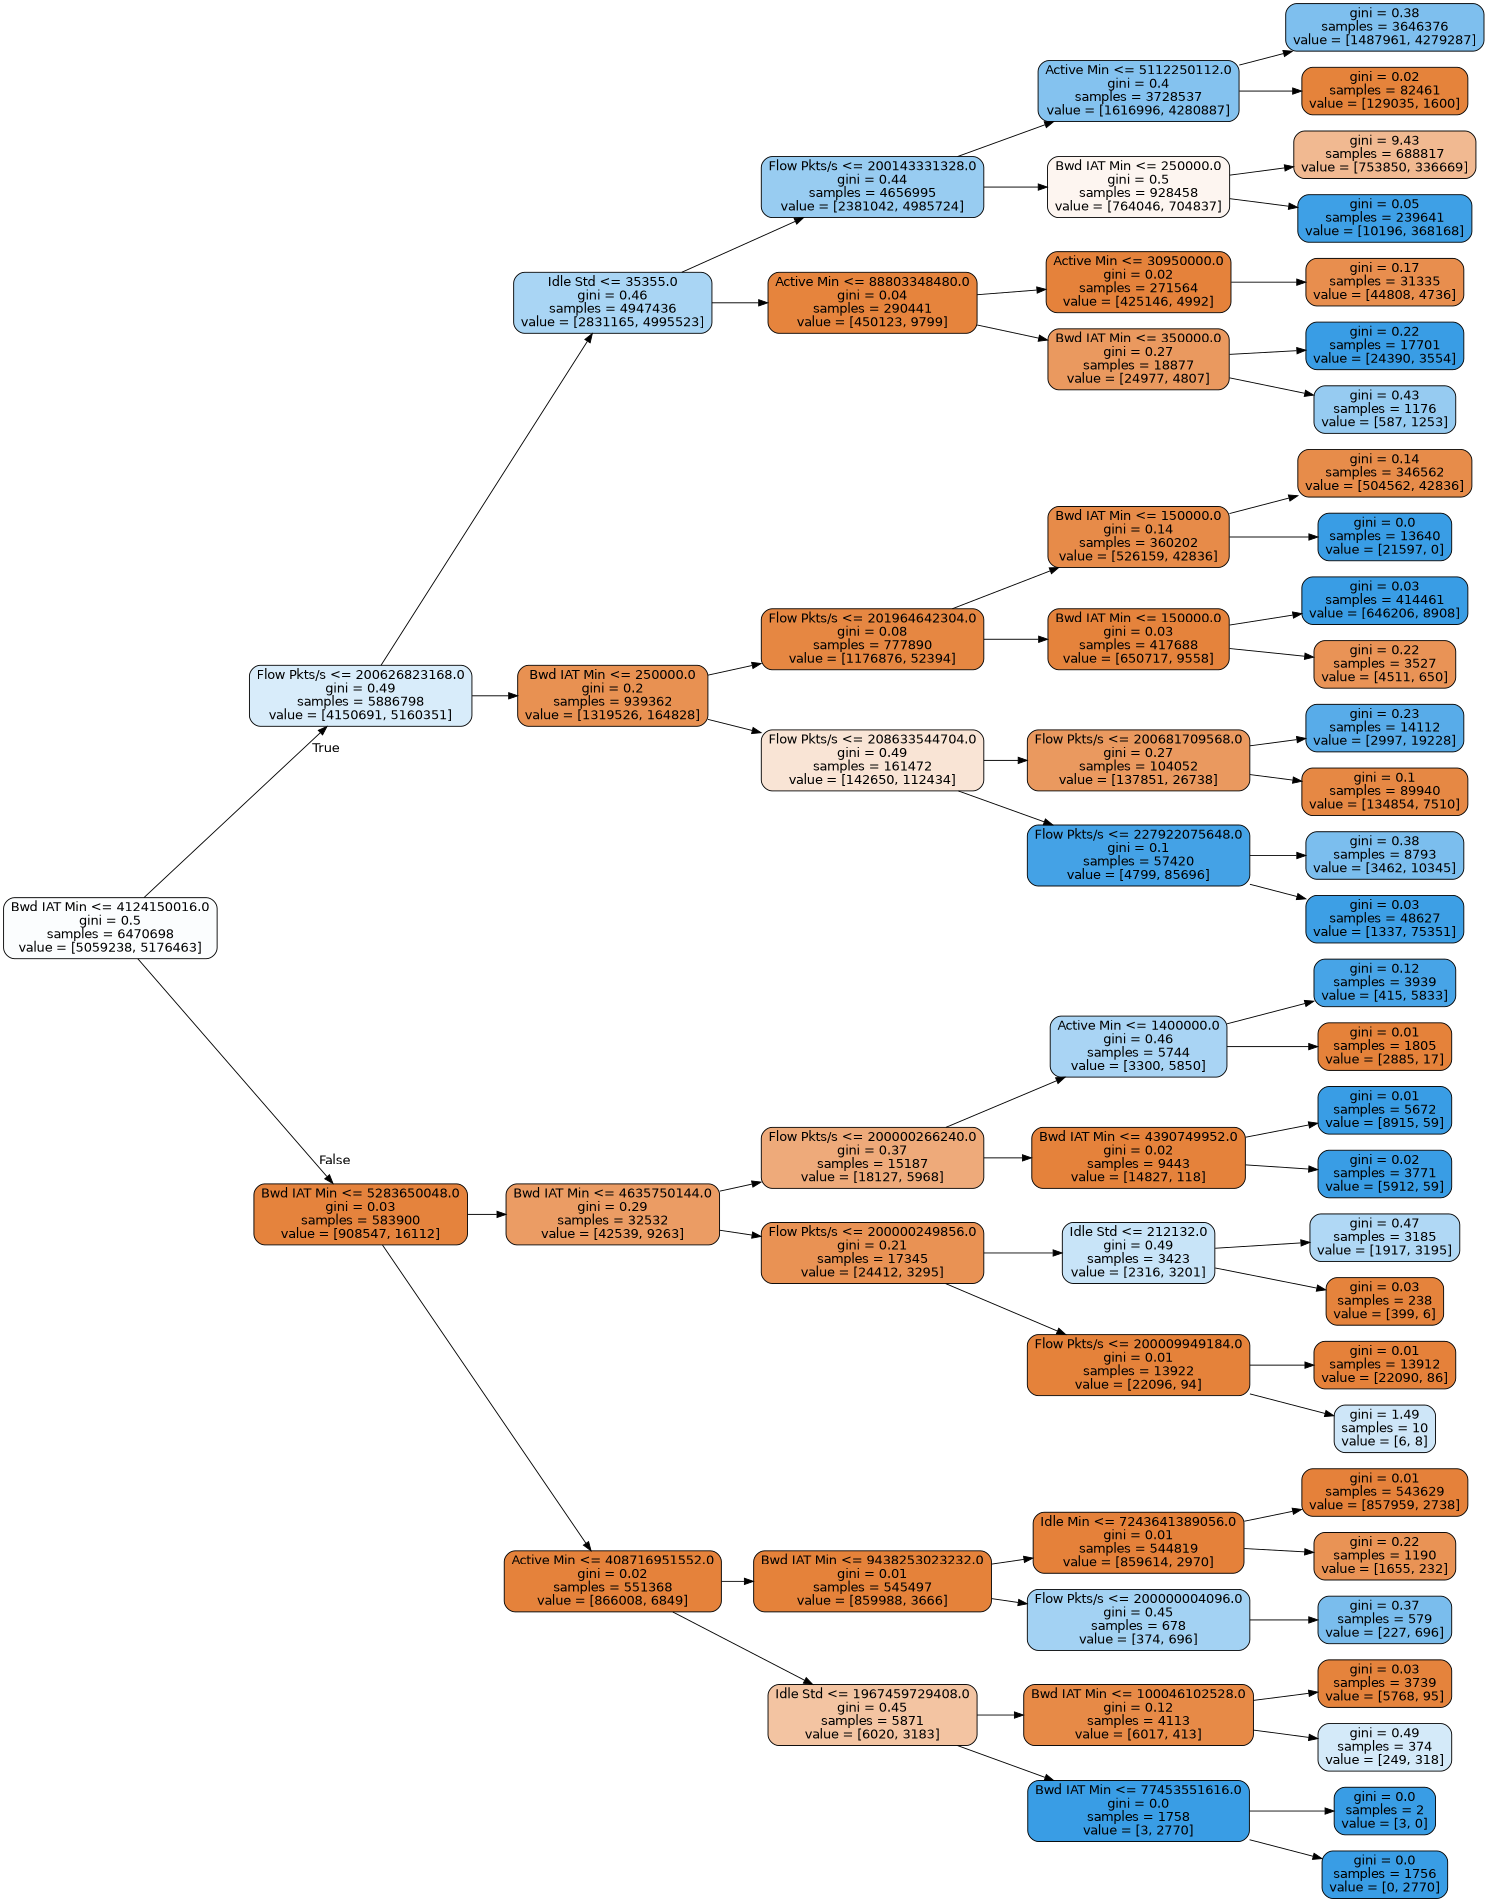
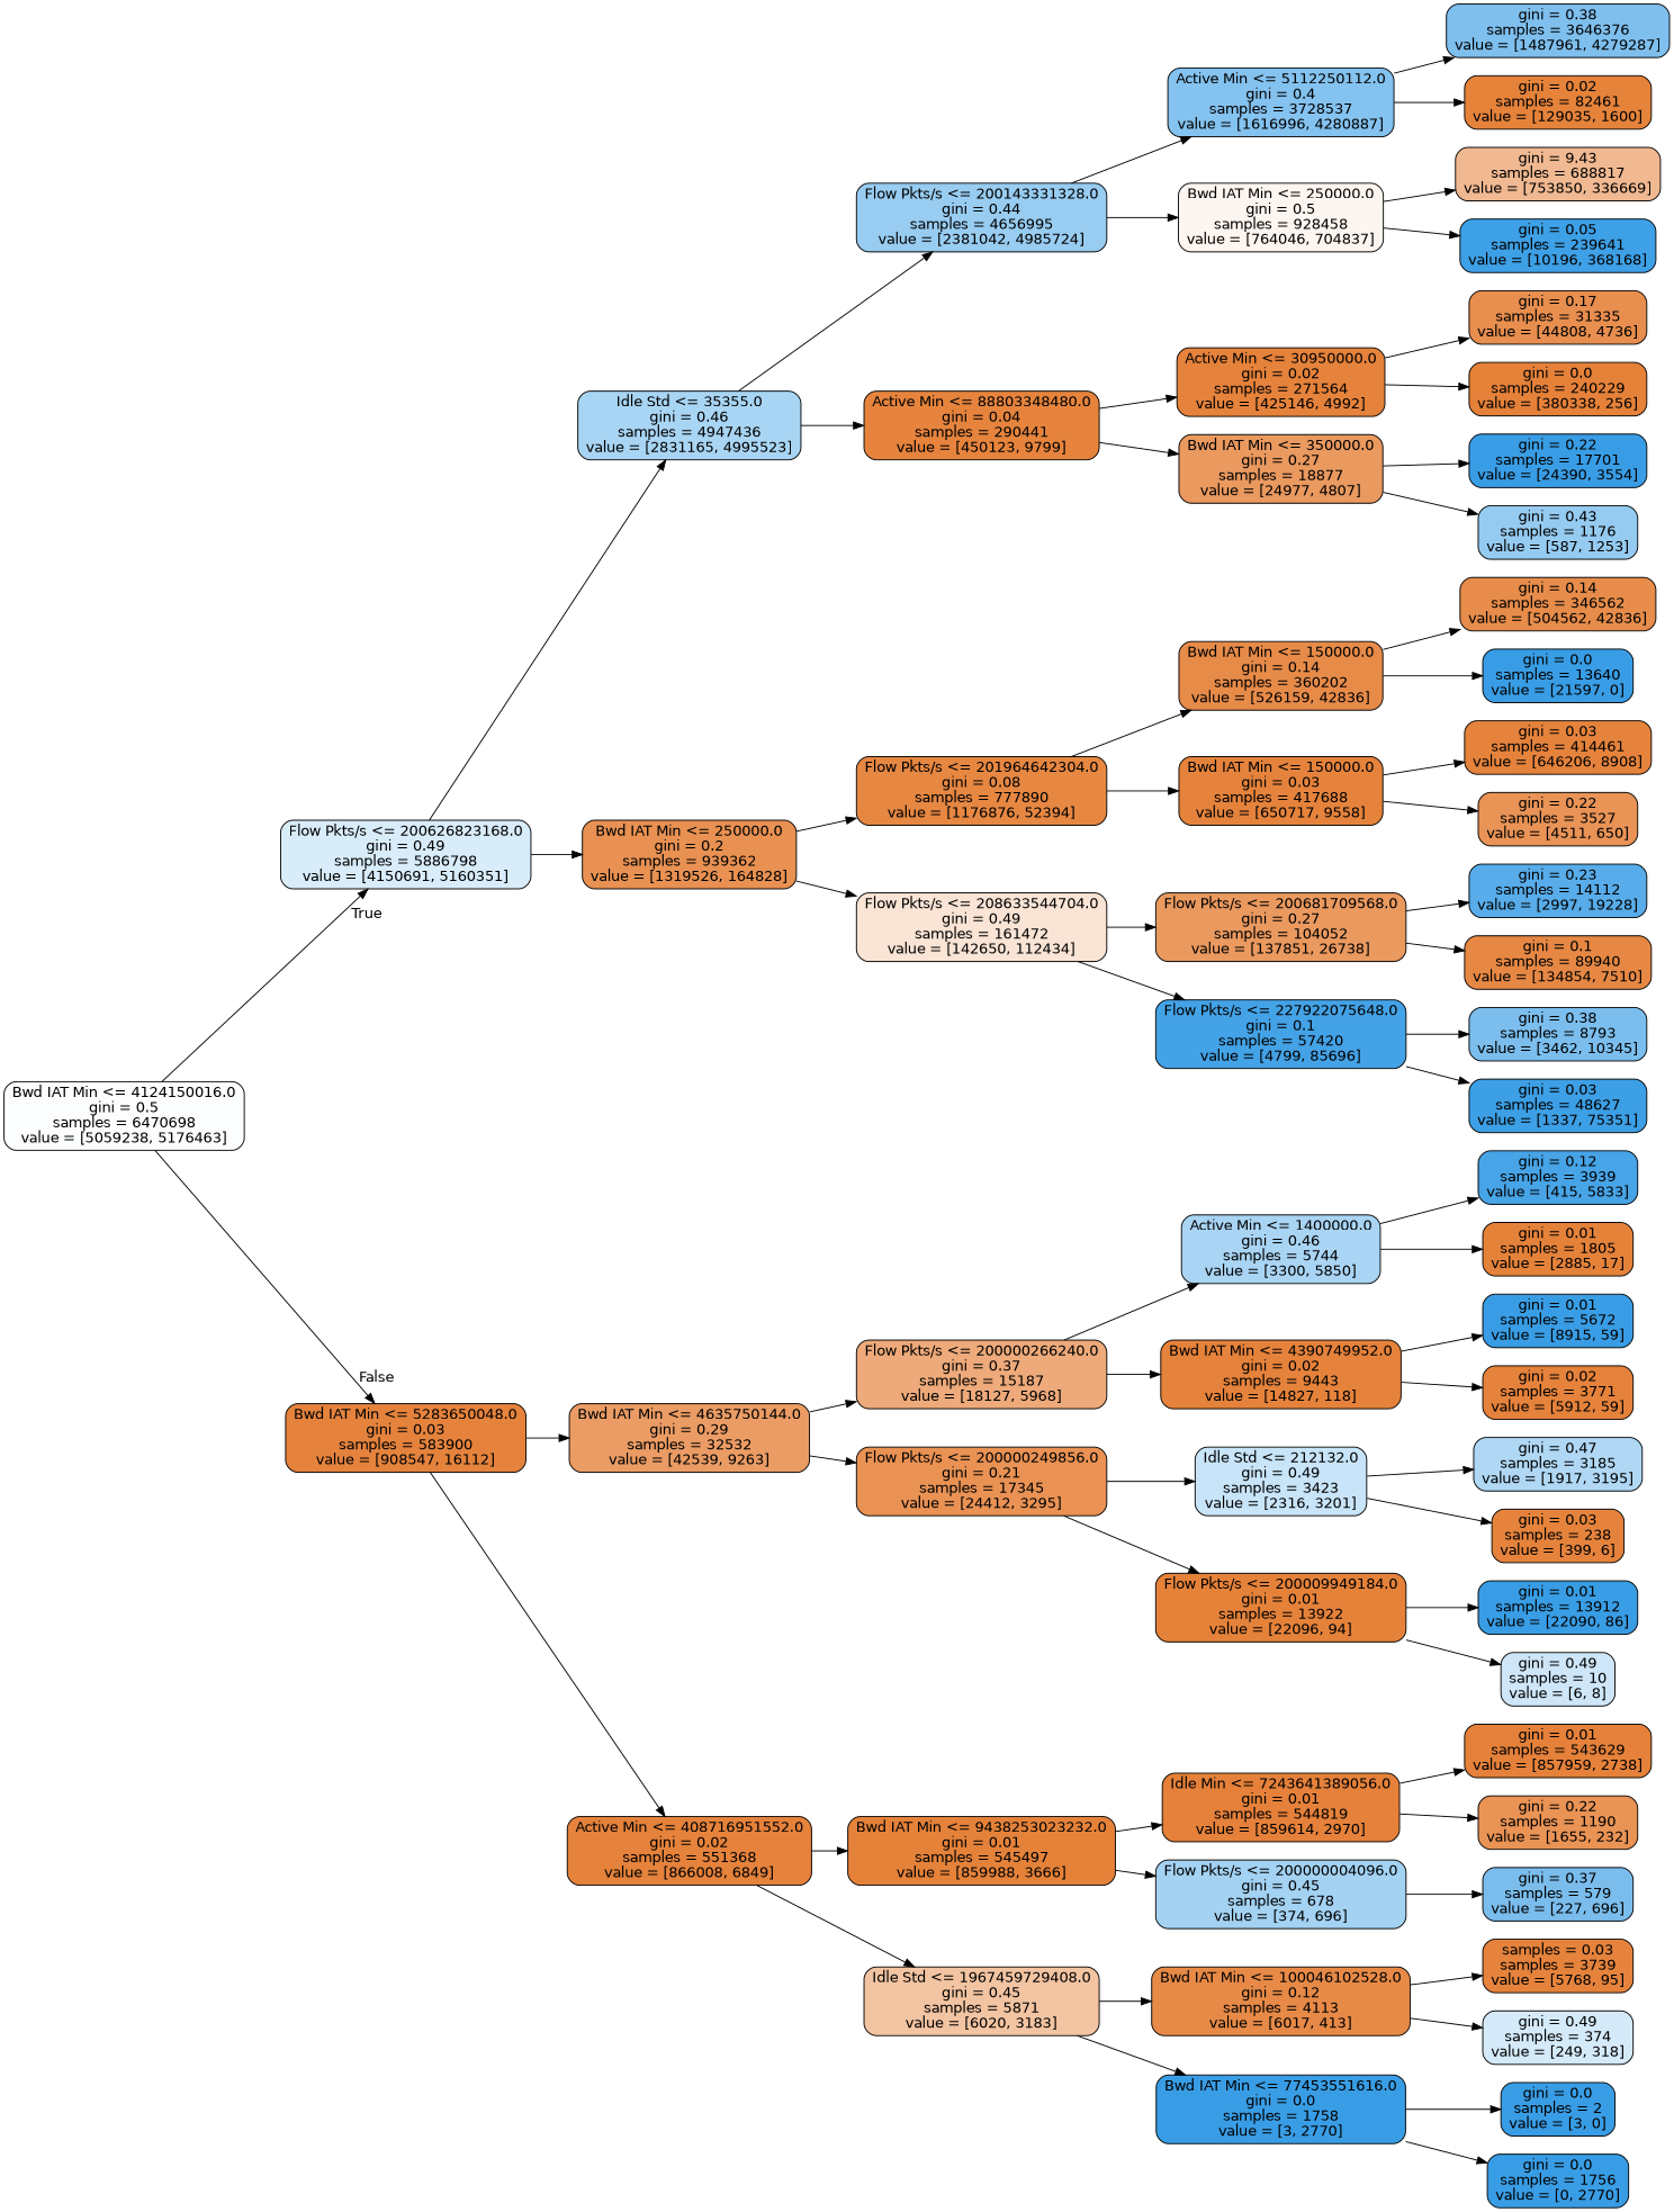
  digraph {
    rankdir=LR
    node [color=black fillcolor="#399de5" fontname=helvetica shape=box style="filled, rounded"]
    edge [fontname=helvetica]
    n1 [fillcolor="#fbfdfe" label="Bwd IAT Min <= 4124150016.0\ngini = 0.5\nsamples = 6470698\nvalue = [5059238, 5176463]"]
    n2 [fillcolor="#d8ecfa" label="Flow Pkts/s <= 200626823168.0\ngini = 0.49\nsamples = 5886798\nvalue = [4150691, 5160351]"]
    n3 [fillcolor="#e5833d" label="Bwd IAT Min <= 5283650048.0\ngini = 0.03\nsamples = 583900\nvalue = [908547, 16112]"]
    n4 [fillcolor="#a9d5f4" label="Idle Std <= 35355.0\ngini = 0.46\nsamples = 4947436\nvalue = [2831165, 4995523]"]
    n5 [fillcolor="#e89152" label="Bwd IAT Min <= 250000.0\ngini = 0.2\nsamples = 939362\nvalue = [1319526, 164828]"]
    n6 [fillcolor="#eb9c64" label="Bwd IAT Min <= 4635750144.0\ngini = 0.29\nsamples = 32532\nvalue = [42539, 9263]"]
    n7 [fillcolor="#e5823b" label="Active Min <= 408716951552.0\ngini = 0.02\nsamples = 551368\nvalue = [866008, 6849]"]
    n8 [fillcolor="#98ccf1" label="Flow Pkts/s <= 200143331328.0\ngini = 0.44\nsamples = 4656995\nvalue = [2381042, 4985724]"]
    n9 [fillcolor="#e6843d" label="Active Min <= 88803348480.0\ngini = 0.04\nsamples = 290441\nvalue = [450123, 9799]"]
    n10 [fillcolor="#e68742" label="Flow Pkts/s <= 201964642304.0\ngini = 0.08\nsamples = 777890\nvalue = [1176876, 52394]"]
    n11 [fillcolor="#f9e4d5" label="Flow Pkts/s <= 208633544704.0\ngini = 0.49\nsamples = 161472\nvalue = [142650, 112434]"]
    n12 [fillcolor="#84c2ef" label="Active Min <= 5112250112.0\ngini = 0.4\nsamples = 3728537\nvalue = [1616996, 4280887]"]
    n13 [fillcolor="#fdf5f0" label="Bwd IAT Min <= 250000.0\ngini = 0.5\nsamples = 928458\nvalue = [764046, 704837]"]
    n14 [fillcolor="#e5823b" label="Active Min <= 30950000.0\ngini = 0.02\nsamples = 271564\nvalue = [425146, 4992]"]
    n15 [fillcolor="#ea995f" label="Bwd IAT Min <= 350000.0\ngini = 0.27\nsamples = 18877\nvalue = [24977, 4807]"]
    n16 [fillcolor="#7ebfee" label="gini = 0.38\nsamples = 3646376\nvalue = [1487961, 4279287]"]
    n17 [fillcolor="#e5833b" label="gini = 0.02\nsamples = 82461\nvalue = [129035, 1600]"]
    n18 [fillcolor="#f1b991" label="gini = 9.43\nsamples = 688817\nvalue = [753850, 336669]"]
    n19 [fillcolor="#3ea0e6" label="gini = 0.05\nsamples = 239641\nvalue = [10196, 368168]"]
    n20 [fillcolor="#e88e4e" label="gini = 0.17\nsamples = 31335\nvalue = [44808, 4736]"]
+   n21 [fillcolor="#e58139" label="gini = 0.0\nsamples = 240229\nvalue = [380338, 256]"]
    n22 [label="gini = 0.22\nsamples = 17701\nvalue = [24390, 3554]"]
    n23 [fillcolor="#96cbf1" label="gini = 0.43\nsamples = 1176\nvalue = [587, 1253]"]
    n24 [fillcolor="#e78b49" label="Bwd IAT Min <= 150000.0\ngini = 0.14\nsamples = 360202\nvalue = [526159, 42836]"]
    n25 [fillcolor="#e5833c" label="Bwd IAT Min <= 150000.0\ngini = 0.03\nsamples = 417688\nvalue = [650717, 9558]"]
    n26 [fillcolor="#ea995f" label="Flow Pkts/s <= 200681709568.0\ngini = 0.27\nsamples = 104052\nvalue = [137851, 26738]"]
    n27 [fillcolor="#44a2e6" label="Flow Pkts/s <= 227922075648.0\ngini = 0.1\nsamples = 57420\nvalue = [4799, 85696]"]
    n28 [fillcolor="#e78c4a" label="gini = 0.14\nsamples = 346562\nvalue = [504562, 42836]"]
    n29 [label="gini = 0.0\nsamples = 13640\nvalue = [21597, 0]"]
-   n30 [label="gini = 0.03\nsamples = 414461\nvalue = [646206, 8908]"]
+   n30 [fillcolor="#e5833c" label="gini = 0.03\nsamples = 414461\nvalue = [646206, 8908]"]
    n31 [fillcolor="#e99356" label="gini = 0.22\nsamples = 3527\nvalue = [4511, 650]"]
    n32 [fillcolor="#58ace9" label="gini = 0.23\nsamples = 14112\nvalue = [2997, 19228]"]
    n33 [fillcolor="#e68844" label="gini = 0.1\nsamples = 89940\nvalue = [134854, 7510]"]
    n34 [fillcolor="#7bbeee" label="gini = 0.38\nsamples = 8793\nvalue = [3462, 10345]"]
    n35 [fillcolor="#3d9fe5" label="gini = 0.03\nsamples = 48627\nvalue = [1337, 75351]"]
    n36 [fillcolor="#eeaa7a" label="Flow Pkts/s <= 200000266240.0\ngini = 0.37\nsamples = 15187\nvalue = [18127, 5968]"]
    n37 [fillcolor="#e99254" label="Flow Pkts/s <= 200000249856.0\ngini = 0.21\nsamples = 17345\nvalue = [24412, 3295]"]
    n38 [fillcolor="#e5823a" label="Bwd IAT Min <= 9438253023232.0\ngini = 0.01\nsamples = 545497\nvalue = [859988, 3666]"]
    n39 [fillcolor="#f3c4a2" label="Idle Std <= 1967459729408.0\ngini = 0.45\nsamples = 5871\nvalue = [6020, 3183]"]
    n40 [fillcolor="#a9d4f4" label="Active Min <= 1400000.0\ngini = 0.46\nsamples = 5744\nvalue = [3300, 5850]"]
    n41 [fillcolor="#e5823b" label="Bwd IAT Min <= 4390749952.0\ngini = 0.02\nsamples = 9443\nvalue = [14827, 118]"]
    n42 [fillcolor="#c8e4f8" label="Idle Std <= 212132.0\ngini = 0.49\nsamples = 3423\nvalue = [2316, 3201]"]
    n43 [fillcolor="#e5823a" label="Flow Pkts/s <= 200009949184.0\ngini = 0.01\nsamples = 13922\nvalue = [22096, 94]"]
    n44 [fillcolor="#47a4e7" label="gini = 0.12\nsamples = 3939\nvalue = [415, 5833]"]
    n45 [fillcolor="#e5823a" label="gini = 0.01\nsamples = 1805\nvalue = [2885, 17]"]
    n46 [label="gini = 0.01\nsamples = 5672\nvalue = [8915, 59]"]
-   n47 [label="gini = 0.02\nsamples = 3771\nvalue = [5912, 59]"]
+   n47 [fillcolor="#e5823b" label="gini = 0.02\nsamples = 3771\nvalue = [5912, 59]"]
    n48 [fillcolor="#b0d8f5" label="gini = 0.47\nsamples = 3185\nvalue = [1917, 3195]"]
    n49 [fillcolor="#e5833c" label="gini = 0.03\nsamples = 238\nvalue = [399, 6]"]
-   n50 [fillcolor="#e5813a" label="gini = 0.01\nsamples = 13912\nvalue = [22090, 86]"]
-   n51 [fillcolor="#cee6f8" label="gini = 1.49\nsamples = 10\nvalue = [6, 8]"]
+   n50 [label="gini = 0.01\nsamples = 13912\nvalue = [22090, 86]"]
+   n51 [fillcolor="#cee6f8" label="gini = 0.49\nsamples = 10\nvalue = [6, 8]"]
    n52 [fillcolor="#e5813a" label="Idle Min <= 7243641389056.0\ngini = 0.01\nsamples = 544819\nvalue = [859614, 2970]"]
    n53 [fillcolor="#a3d2f3" label="Flow Pkts/s <= 200000004096.0\ngini = 0.45\nsamples = 678\nvalue = [374, 696]"]
    n54 [fillcolor="#e78a47" label="Bwd IAT Min <= 100046102528.0\ngini = 0.12\nsamples = 4113\nvalue = [6017, 413]"]
    n55 [label="Bwd IAT Min <= 77453551616.0\ngini = 0.0\nsamples = 1758\nvalue = [3, 2770]"]
    n56 [fillcolor="#e5813a" label="gini = 0.01\nsamples = 543629\nvalue = [857959, 2738]"]
    n57 [fillcolor="#e99355" label="gini = 0.22\nsamples = 1190\nvalue = [1655, 232]"]
    n58 [fillcolor="#7abded" label="gini = 0.37\nsamples = 579\nvalue = [227, 696]"]
-   n59 [fillcolor="#e5833c" label="gini = 0.03\nsamples = 3739\nvalue = [5768, 95]"]
+   n59 [fillcolor="#e5833c" label="samples = 0.03\nsamples = 3739\nvalue = [5768, 95]"]
    n60 [fillcolor="#d4eaf9" label="gini = 0.49\nsamples = 374\nvalue = [249, 318]"]
    n61 [label="gini = 0.0\nsamples = 2\nvalue = [3, 0]"]
    n62 [label="gini = 0.0\nsamples = 1756\nvalue = [0, 2770]"]
    n1 -> n2 [headlabel=True labelangle=45 labeldistance=2.5]
    n1 -> n3 [headlabel=False labelangle=-45 labeldistance=2.5]
    n2 -> n4
    n2 -> n5
    n3 -> n6
    n3 -> n7
    n4 -> n8
    n4 -> n9
    n5 -> n10
    n5 -> n11
    n6 -> n36
    n6 -> n37
    n7 -> n38
    n7 -> n39
    n8 -> n12
    n8 -> n13
    n9 -> n14
    n9 -> n15
    n10 -> n24
    n10 -> n25
    n11 -> n26
    n11 -> n27
    n12 -> n16
    n12 -> n17
    n13 -> n18
    n13 -> n19
    n14 -> n20
+   n14 -> n21
    n15 -> n22
    n15 -> n23
    n24 -> n28
    n24 -> n29
    n25 -> n30
    n25 -> n31
    n26 -> n32
    n26 -> n33
    n27 -> n34
    n27 -> n35
    n36 -> n40
    n36 -> n41
    n37 -> n42
    n37 -> n43
    n38 -> n52
    n38 -> n53
    n39 -> n54
    n39 -> n55
    n40 -> n44
    n40 -> n45
    n41 -> n46
    n41 -> n47
    n42 -> n48
    n42 -> n49
    n43 -> n50
    n43 -> n51
    n52 -> n56
    n52 -> n57
    n53 -> n58
    n54 -> n59
    n54 -> n60
    n55 -> n61
    n55 -> n62
  }
